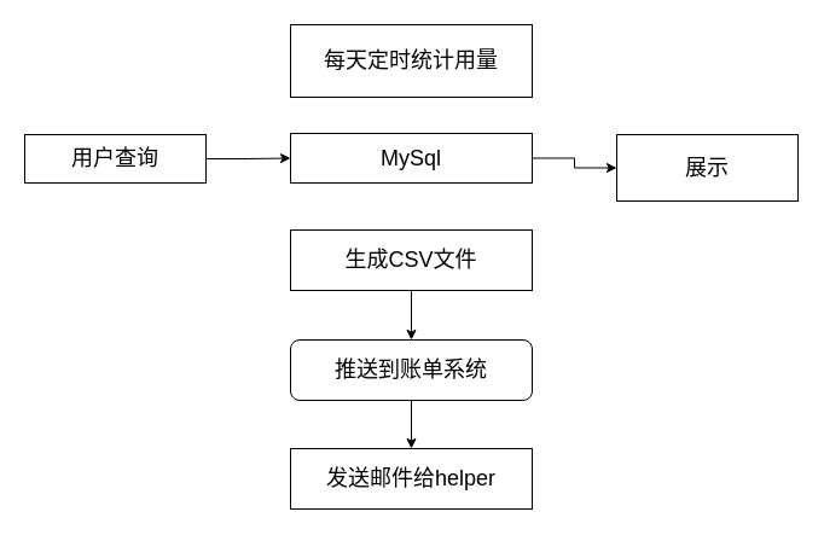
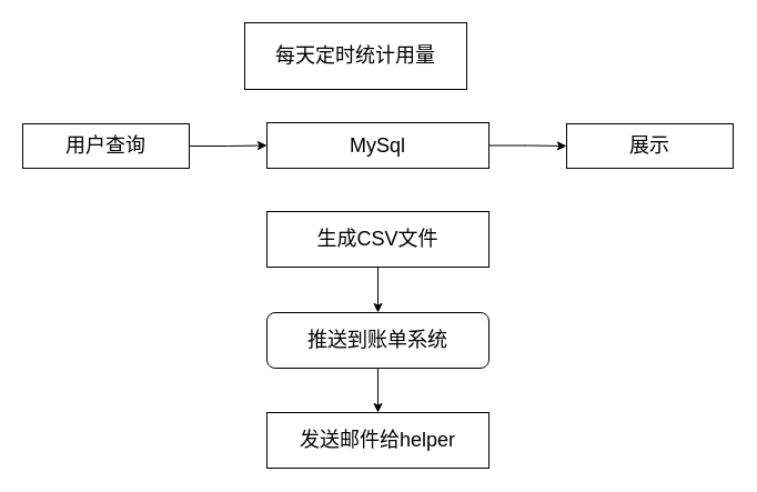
  <mxCell id="0" />
  <mxCell id="1" parent="0" />
- <mxCell id="2" value="&lt;font style=&quot;font-size: 18px&quot;&gt;每天定时统计用量&lt;/font&gt;" style="rounded=0;whiteSpace=wrap;html=1;" vertex="1" parent="1"><mxGeometry x="240" y="20" width="200" height="60" as="geometry" /></mxCell>
+ <mxCell id="2" value="&lt;font style=&quot;font-size: 18px&quot;&gt;每天定时统计用量&lt;/font&gt;" style="rounded=0;whiteSpace=wrap;html=1;" vertex="1" parent="1"><mxGeometry x="220" y="20" width="200" height="60" as="geometry" /></mxCell>
  <mxCell id="3" value="&lt;font style=&quot;font-size: 18px&quot;&gt;生成CSV文件&lt;/font&gt;" style="rounded=0;whiteSpace=wrap;html=1;" vertex="1" parent="1"><mxGeometry x="240" y="190" width="200" height="50" as="geometry" /></mxCell>
  <mxCell id="4" value="&lt;font style=&quot;font-size: 18px&quot;&gt;推送到账单系统&lt;/font&gt;" style="whiteSpace=wrap;html=1;rounded=1;" vertex="1" parent="1"><mxGeometry x="240" y="281" width="200" height="50" as="geometry" /></mxCell>
  <mxCell id="5" value="" style="endArrow=classic;html=1;exitX=0.5;exitY=1;exitDx=0;exitDy=0;entryX=0.5;entryY=0;entryDx=0;entryDy=0;" edge="1" parent="1" source="3" target="4"><mxGeometry width="50" height="50" relative="1" as="geometry"><mxPoint x="20" y="421" as="sourcePoint" /><mxPoint x="70" y="371" as="targetPoint" /></mxGeometry></mxCell>
  <mxCell id="6" value="&lt;font style=&quot;font-size: 18px&quot;&gt;发送邮件给helper&lt;/font&gt;" style="rounded=0;whiteSpace=wrap;html=1;" vertex="1" parent="1"><mxGeometry x="240" y="371" width="200" height="50" as="geometry" /></mxCell>
  <mxCell id="7" value="" style="endArrow=classic;html=1;exitX=0.5;exitY=1;exitDx=0;exitDy=0;entryX=0.5;entryY=0;entryDx=0;entryDy=0;" edge="1" parent="1" source="4" target="6"><mxGeometry width="50" height="50" relative="1" as="geometry"><mxPoint x="140" y="551" as="sourcePoint" /><mxPoint x="190" y="501" as="targetPoint" /></mxGeometry></mxCell>
  <mxCell id="8" style="edgeStyle=orthogonalEdgeStyle;rounded=0;orthogonalLoop=1;jettySize=auto;html=1;entryX=0;entryY=0.5;entryDx=0;entryDy=0;" edge="1" parent="1" source="9" target="12"><mxGeometry relative="1" as="geometry" /></mxCell>
  <mxCell id="9" value="&lt;span style=&quot;font-size: 18px&quot;&gt;MySql&lt;/span&gt;" style="rounded=0;whiteSpace=wrap;html=1;" vertex="1" parent="1"><mxGeometry x="240" y="110" width="200" height="41" as="geometry" /></mxCell>
  <mxCell id="10" style="edgeStyle=orthogonalEdgeStyle;rounded=0;orthogonalLoop=1;jettySize=auto;html=1;entryX=0;entryY=0.5;entryDx=0;entryDy=0;" edge="1" parent="1" source="11" target="9"><mxGeometry relative="1" as="geometry" /></mxCell>
  <mxCell id="11" value="&lt;font style=&quot;font-size: 18px&quot;&gt;用户查询&lt;/font&gt;" style="rounded=0;whiteSpace=wrap;html=1;" vertex="1" parent="1"><mxGeometry x="20" y="111" width="150" height="40" as="geometry" /></mxCell>
- <mxCell id="12" value="&lt;font style=&quot;font-size: 18px&quot;&gt;展示&lt;/font&gt;" style="rounded=0;whiteSpace=wrap;html=1;" vertex="1" parent="1"><mxGeometry x="510" y="111" width="150" height="55" as="geometry" /></mxCell>
+ <mxCell id="12" value="&lt;font style=&quot;font-size: 18px&quot;&gt;展示&lt;/font&gt;" style="rounded=0;whiteSpace=wrap;html=1;" vertex="1" parent="1"><mxGeometry x="510" y="111" width="150" height="40" as="geometry" /></mxCell>
